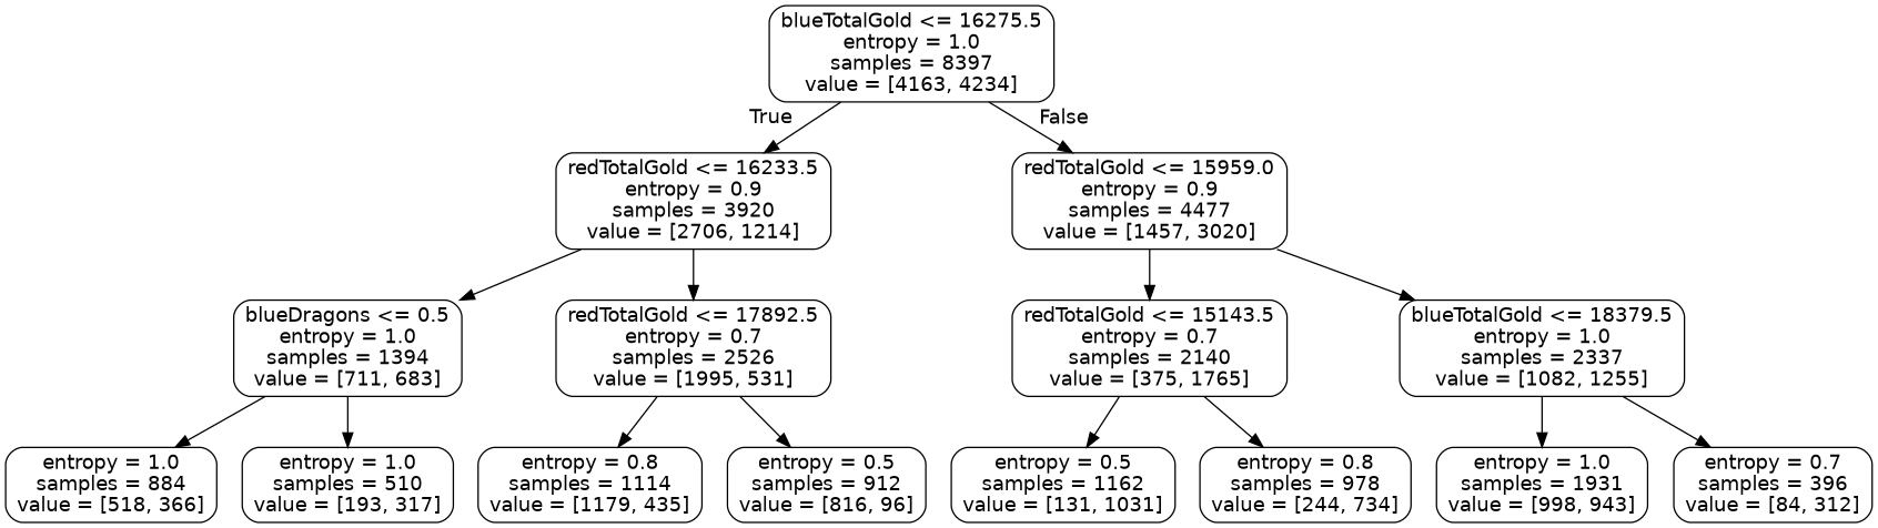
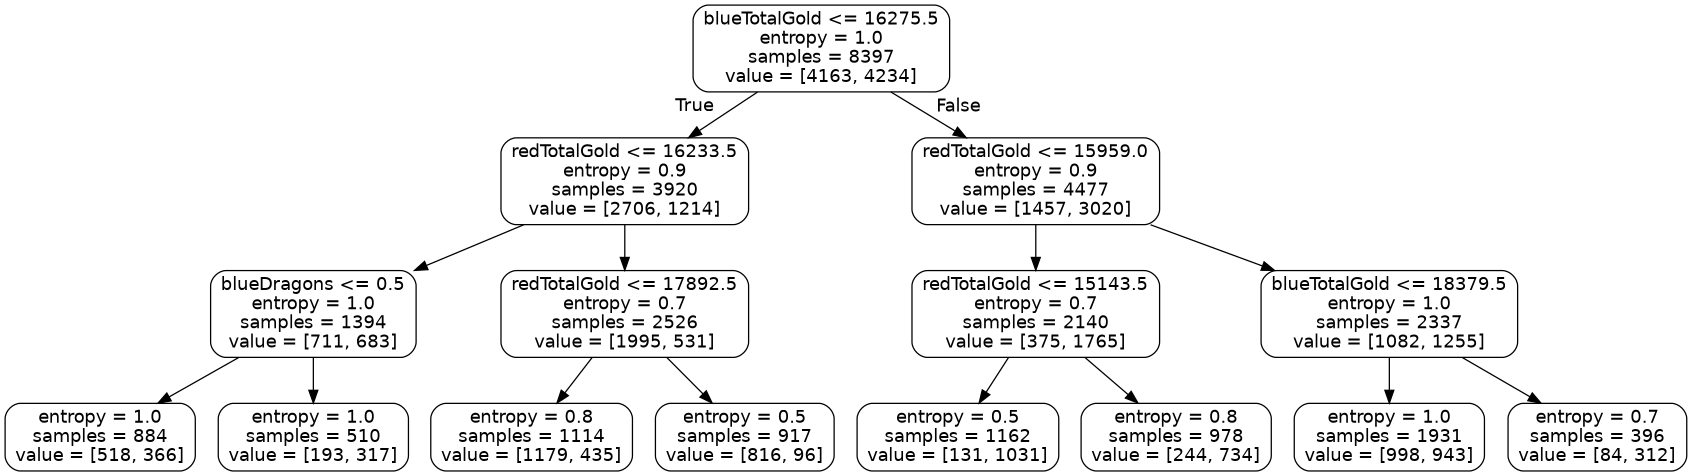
  digraph {
    node [color=black fontname=helvetica shape=box style=rounded]
    edge [fontname=helvetica]
    n1 [label="blueTotalGold <= 16275.5\nentropy = 1.0\nsamples = 8397\nvalue = [4163, 4234]"]
    n2 [label="redTotalGold <= 16233.5\nentropy = 0.9\nsamples = 3920\nvalue = [2706, 1214]"]
    n3 [label="redTotalGold <= 15959.0\nentropy = 0.9\nsamples = 4477\nvalue = [1457, 3020]"]
    n4 [label="blueDragons <= 0.5\nentropy = 1.0\nsamples = 1394\nvalue = [711, 683]"]
    n5 [label="redTotalGold <= 17892.5\nentropy = 0.7\nsamples = 2526\nvalue = [1995, 531]"]
    n6 [label="redTotalGold <= 15143.5\nentropy = 0.7\nsamples = 2140\nvalue = [375, 1765]"]
    n7 [label="blueTotalGold <= 18379.5\nentropy = 1.0\nsamples = 2337\nvalue = [1082, 1255]"]
    n8 [label="entropy = 1.0\nsamples = 884\nvalue = [518, 366]"]
    n9 [label="entropy = 1.0\nsamples = 510\nvalue = [193, 317]"]
    n10 [label="entropy = 0.8\nsamples = 1114\nvalue = [1179, 435]"]
-   n11 [label="entropy = 0.5\nsamples = 912\nvalue = [816, 96]"]
+   n11 [label="entropy = 0.5\nsamples = 917\nvalue = [816, 96]"]
    n12 [label="entropy = 0.5\nsamples = 1162\nvalue = [131, 1031]"]
    n13 [label="entropy = 0.8\nsamples = 978\nvalue = [244, 734]"]
    n14 [label="entropy = 1.0\nsamples = 1931\nvalue = [998, 943]"]
    n15 [label="entropy = 0.7\nsamples = 396\nvalue = [84, 312]"]
    n1 -> n2 [headlabel=True labelangle=45 labeldistance=2.5]
    n1 -> n3 [headlabel=False labelangle=-45 labeldistance=2.5]
    n2 -> n4
    n2 -> n5
    n3 -> n6
    n3 -> n7
    n4 -> n8
    n4 -> n9
    n5 -> n10
    n5 -> n11
    n6 -> n12
    n6 -> n13
    n7 -> n14
    n7 -> n15
  }
